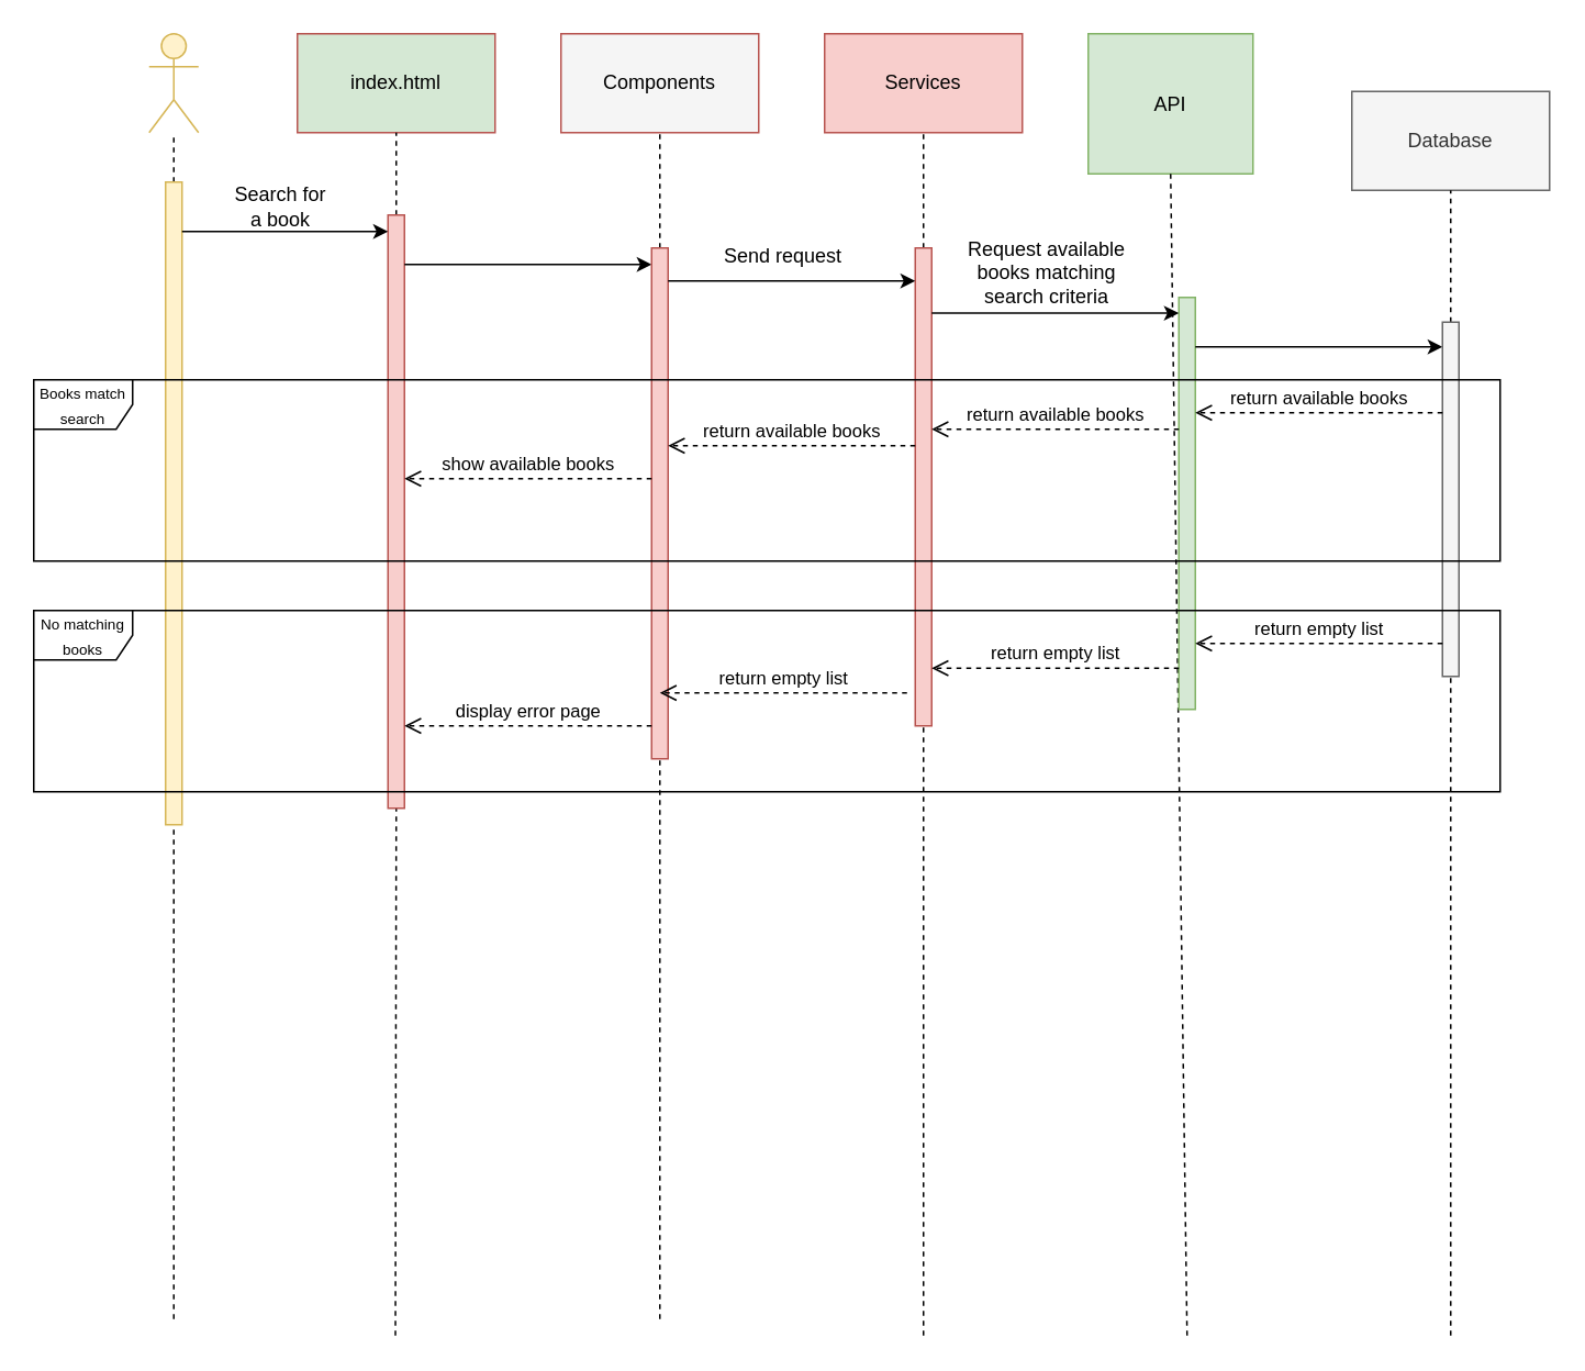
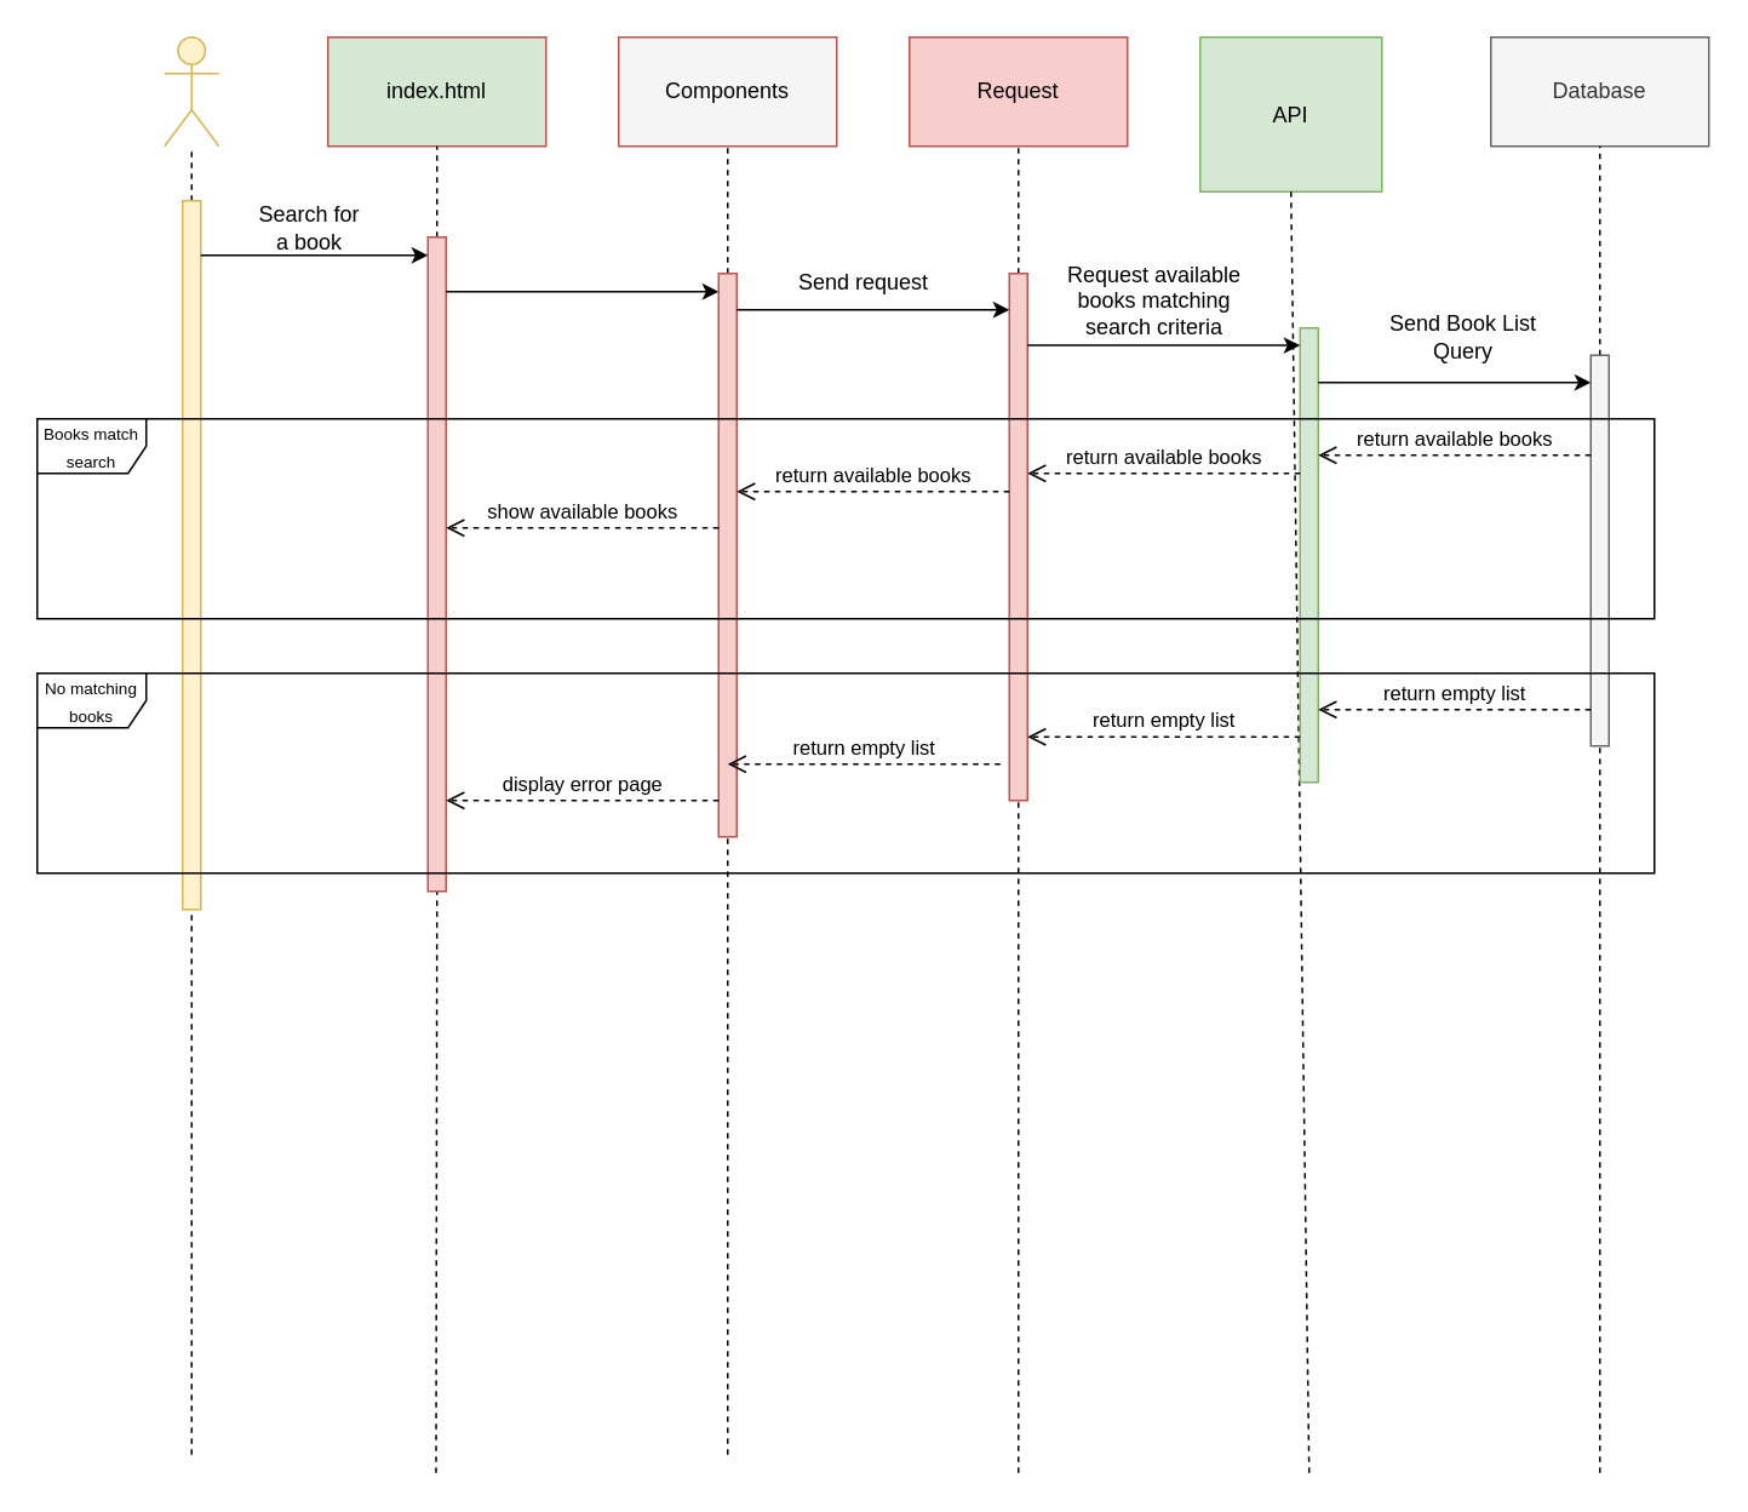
  <mxCell id="0" />
  <mxCell id="1" parent="0" />
  <mxCell id="2" value="index.html" style="rounded=0;whiteSpace=wrap;html=1;fillColor=#d5e8d4;strokeColor=#b85450;" vertex="1" parent="1"><mxGeometry x="180" y="20" width="120" height="60" as="geometry" /></mxCell>
  <mxCell id="3" value="Components" style="rounded=0;whiteSpace=wrap;html=1;fillColor=#f5f5f5;strokeColor=#b85450;" vertex="1" parent="1"><mxGeometry x="340" y="20" width="120" height="60" as="geometry" /></mxCell>
- <mxCell id="4" value="Services" style="rounded=0;whiteSpace=wrap;html=1;fillColor=#f8cecc;strokeColor=#b85450;" vertex="1" parent="1"><mxGeometry x="500" y="20" width="120" height="60" as="geometry" /></mxCell>
+ <mxCell id="4" value="Request" style="rounded=0;whiteSpace=wrap;html=1;fillColor=#f8cecc;strokeColor=#b85450;" vertex="1" parent="1"><mxGeometry x="500" y="20" width="120" height="60" as="geometry" /></mxCell>
  <mxCell id="5" value="API" style="rounded=0;whiteSpace=wrap;html=1;fillColor=#d5e8d4;strokeColor=#82b366;" vertex="1" parent="1"><mxGeometry x="660" y="20" width="100" height="85" as="geometry" /></mxCell>
- <mxCell id="6" value="Database" style="rounded=0;whiteSpace=wrap;html=1;fillColor=#f5f5f5;fontColor=#333333;strokeColor=#666666;" vertex="1" parent="1"><mxGeometry x="820" y="55" width="120" height="60" as="geometry" /></mxCell>
+ <mxCell id="6" value="Database" style="rounded=0;whiteSpace=wrap;html=1;fillColor=#f5f5f5;fontColor=#333333;strokeColor=#666666;" vertex="1" parent="1"><mxGeometry x="820" y="20" width="120" height="60" as="geometry" /></mxCell>
  <mxCell id="7" value="" style="shape=umlActor;verticalLabelPosition=bottom;verticalAlign=top;html=1;outlineConnect=0;fillColor=#fff2cc;strokeColor=#d6b656;" vertex="1" parent="1"><mxGeometry x="90" y="20" width="30" height="60" as="geometry" /></mxCell>
  <mxCell id="8" value="" style="endArrow=none;dashed=1;html=1;rounded=0;entryX=0.5;entryY=1;entryDx=0;entryDy=0;" edge="1" parent="1" source="24" target="3"><mxGeometry width="50" height="50" relative="1" as="geometry"><mxPoint x="400" y="800" as="sourcePoint" /><mxPoint x="470" y="300" as="targetPoint" /></mxGeometry></mxCell>
  <mxCell id="9" value="" style="endArrow=none;dashed=1;html=1;rounded=0;entryX=0.5;entryY=1;entryDx=0;entryDy=0;" edge="1" parent="1" source="18" target="2"><mxGeometry width="50" height="50" relative="1" as="geometry"><mxPoint x="239.5" y="810" as="sourcePoint" /><mxPoint x="239.5" y="90" as="targetPoint" /></mxGeometry></mxCell>
  <mxCell id="10" value="" style="endArrow=none;dashed=1;html=1;rounded=0;entryX=0.5;entryY=1;entryDx=0;entryDy=0;" edge="1" parent="1" source="22" target="4"><mxGeometry width="50" height="50" relative="1" as="geometry"><mxPoint x="560" y="810" as="sourcePoint" /><mxPoint x="420" y="100" as="targetPoint" /></mxGeometry></mxCell>
  <mxCell id="11" value="" style="endArrow=none;dashed=1;html=1;rounded=0;entryX=0.5;entryY=1;entryDx=0;entryDy=0;" edge="1" parent="1" target="5"><mxGeometry width="50" height="50" relative="1" as="geometry"><mxPoint x="720" y="810" as="sourcePoint" /><mxPoint x="570" y="90" as="targetPoint" /></mxGeometry></mxCell>
  <mxCell id="12" value="" style="endArrow=none;dashed=1;html=1;rounded=0;entryX=0.5;entryY=1;entryDx=0;entryDy=0;" edge="1" parent="1" source="31" target="6"><mxGeometry width="50" height="50" relative="1" as="geometry"><mxPoint x="880" y="810" as="sourcePoint" /><mxPoint x="580" y="100" as="targetPoint" /></mxGeometry></mxCell>
  <mxCell id="13" value="" style="endArrow=none;dashed=1;html=1;rounded=0;" edge="1" parent="1" source="15" target="7"><mxGeometry width="50" height="50" relative="1" as="geometry"><mxPoint x="105" y="800" as="sourcePoint" /><mxPoint x="110" y="150" as="targetPoint" /></mxGeometry></mxCell>
  <mxCell id="14" value="" style="endArrow=none;dashed=1;html=1;rounded=0;" edge="1" parent="1" target="15"><mxGeometry width="50" height="50" relative="1" as="geometry"><mxPoint x="105" y="800" as="sourcePoint" /><mxPoint x="105" y="80" as="targetPoint" /></mxGeometry></mxCell>
  <mxCell id="15" value="" style="html=1;points=[[0,0,0,0,5],[0,1,0,0,-5],[1,0,0,0,5],[1,1,0,0,-5]];perimeter=orthogonalPerimeter;outlineConnect=0;targetShapes=umlLifeline;portConstraint=eastwest;newEdgeStyle={&quot;curved&quot;:0,&quot;rounded&quot;:0};fillColor=#fff2cc;strokeColor=#d6b656;" vertex="1" parent="1"><mxGeometry x="100" y="110" width="10" height="390" as="geometry" /></mxCell>
  <mxCell id="16" value="Search for a book" style="text;html=1;align=center;verticalAlign=middle;whiteSpace=wrap;rounded=0;" vertex="1" parent="1"><mxGeometry x="140" y="110" width="60" height="30" as="geometry" /></mxCell>
  <mxCell id="17" value="" style="endArrow=none;dashed=1;html=1;rounded=0;entryX=0.5;entryY=1;entryDx=0;entryDy=0;" edge="1" parent="1" target="18"><mxGeometry width="50" height="50" relative="1" as="geometry"><mxPoint x="239.5" y="810" as="sourcePoint" /><mxPoint x="240" y="80" as="targetPoint" /></mxGeometry></mxCell>
  <mxCell id="18" value="" style="html=1;points=[[0,0,0,0,5],[0,1,0,0,-5],[1,0,0,0,5],[1,1,0,0,-5]];perimeter=orthogonalPerimeter;outlineConnect=0;targetShapes=umlLifeline;portConstraint=eastwest;newEdgeStyle={&quot;curved&quot;:0,&quot;rounded&quot;:0};fillColor=#f8cecc;strokeColor=#b85450;" vertex="1" parent="1"><mxGeometry x="235" y="130" width="10" height="360" as="geometry" /></mxCell>
  <mxCell id="19" value="" style="endArrow=classic;html=1;rounded=0;" edge="1" parent="1"><mxGeometry width="50" height="50" relative="1" as="geometry"><mxPoint x="110" y="140" as="sourcePoint" /><mxPoint x="235" y="140" as="targetPoint" /></mxGeometry></mxCell>
  <mxCell id="20" value="" style="endArrow=classic;html=1;rounded=0;" edge="1" parent="1" target="24"><mxGeometry width="50" height="50" relative="1" as="geometry"><mxPoint x="245" y="160" as="sourcePoint" /><mxPoint x="350" y="170" as="targetPoint" /></mxGeometry></mxCell>
  <mxCell id="21" value="" style="endArrow=none;dashed=1;html=1;rounded=0;entryX=0.5;entryY=1;entryDx=0;entryDy=0;" edge="1" parent="1" target="22"><mxGeometry width="50" height="50" relative="1" as="geometry"><mxPoint x="560" y="810" as="sourcePoint" /><mxPoint x="560" y="80" as="targetPoint" /></mxGeometry></mxCell>
  <mxCell id="22" value="" style="html=1;points=[[0,0,0,0,5],[0,1,0,0,-5],[1,0,0,0,5],[1,1,0,0,-5]];perimeter=orthogonalPerimeter;outlineConnect=0;targetShapes=umlLifeline;portConstraint=eastwest;newEdgeStyle={&quot;curved&quot;:0,&quot;rounded&quot;:0};fillColor=#f8cecc;strokeColor=#b85450;" vertex="1" parent="1"><mxGeometry x="555" y="150" width="10" height="290" as="geometry" /></mxCell>
  <mxCell id="23" value="" style="endArrow=none;dashed=1;html=1;rounded=0;entryX=0.5;entryY=1;entryDx=0;entryDy=0;" edge="1" parent="1" target="24"><mxGeometry width="50" height="50" relative="1" as="geometry"><mxPoint x="400" y="800" as="sourcePoint" /><mxPoint x="400" y="80" as="targetPoint" /></mxGeometry></mxCell>
  <mxCell id="24" value="" style="html=1;points=[[0,0,0,0,5],[0,1,0,0,-5],[1,0,0,0,5],[1,1,0,0,-5]];perimeter=orthogonalPerimeter;outlineConnect=0;targetShapes=umlLifeline;portConstraint=eastwest;newEdgeStyle={&quot;curved&quot;:0,&quot;rounded&quot;:0};fillColor=#f8cecc;strokeColor=#b85450;" vertex="1" parent="1"><mxGeometry x="395" y="150" width="10" height="310" as="geometry" /></mxCell>
  <mxCell id="25" value="" style="html=1;points=[[0,0,0,0,5],[0,1,0,0,-5],[1,0,0,0,5],[1,1,0,0,-5]];perimeter=orthogonalPerimeter;outlineConnect=0;targetShapes=umlLifeline;portConstraint=eastwest;newEdgeStyle={&quot;curved&quot;:0,&quot;rounded&quot;:0};fillColor=#d5e8d4;strokeColor=#82b366;" vertex="1" parent="1"><mxGeometry x="715" y="180" width="10" height="250" as="geometry" /></mxCell>
  <mxCell id="26" value="" style="endArrow=classic;html=1;rounded=0;" edge="1" parent="1"><mxGeometry width="50" height="50" relative="1" as="geometry"><mxPoint x="565" y="189.57" as="sourcePoint" /><mxPoint x="715" y="189.57" as="targetPoint" /></mxGeometry></mxCell>
+ <mxCell id="27" value="Send Book List Query" style="text;html=1;align=center;verticalAlign=middle;whiteSpace=wrap;rounded=0;" vertex="1" parent="1"><mxGeometry x="760" y="170" width="90" height="30" as="geometry" /></mxCell>
  <mxCell id="28" value="" style="endArrow=classic;html=1;rounded=0;" edge="1" parent="1"><mxGeometry width="50" height="50" relative="1" as="geometry"><mxPoint x="725" y="210" as="sourcePoint" /><mxPoint x="875" y="210" as="targetPoint" /></mxGeometry></mxCell>
  <mxCell id="29" value="Request available books matching search criteria" style="text;html=1;align=center;verticalAlign=middle;whiteSpace=wrap;rounded=0;" vertex="1" parent="1"><mxGeometry x="580" y="150" width="110" height="30" as="geometry" /></mxCell>
  <mxCell id="30" value="" style="endArrow=none;dashed=1;html=1;rounded=0;entryX=0.5;entryY=1;entryDx=0;entryDy=0;" edge="1" parent="1" target="31"><mxGeometry width="50" height="50" relative="1" as="geometry"><mxPoint x="880" y="810" as="sourcePoint" /><mxPoint x="880" y="80" as="targetPoint" /></mxGeometry></mxCell>
  <mxCell id="31" value="" style="html=1;points=[[0,0,0,0,5],[0,1,0,0,-5],[1,0,0,0,5],[1,1,0,0,-5]];perimeter=orthogonalPerimeter;outlineConnect=0;targetShapes=umlLifeline;portConstraint=eastwest;newEdgeStyle={&quot;curved&quot;:0,&quot;rounded&quot;:0};fillColor=#f5f5f5;strokeColor=#666666;fontColor=#333333;" vertex="1" parent="1"><mxGeometry x="875" y="195" width="10" height="215" as="geometry" /></mxCell>
  <mxCell id="32" value="return available books" style="html=1;verticalAlign=bottom;endArrow=open;dashed=1;endSize=8;curved=0;rounded=0;" edge="1" parent="1"><mxGeometry relative="1" as="geometry"><mxPoint x="875" y="250" as="sourcePoint" /><mxPoint x="725" y="250" as="targetPoint" /></mxGeometry></mxCell>
  <mxCell id="33" value="return available books" style="html=1;verticalAlign=bottom;endArrow=open;dashed=1;endSize=8;curved=0;rounded=0;" edge="1" parent="1"><mxGeometry relative="1" as="geometry"><mxPoint x="715" y="260" as="sourcePoint" /><mxPoint x="565" y="260" as="targetPoint" /></mxGeometry></mxCell>
  <mxCell id="34" value="return available books" style="html=1;verticalAlign=bottom;endArrow=open;dashed=1;endSize=8;curved=0;rounded=0;" edge="1" parent="1"><mxGeometry relative="1" as="geometry"><mxPoint x="555" y="270" as="sourcePoint" /><mxPoint x="405" y="270" as="targetPoint" /></mxGeometry></mxCell>
  <mxCell id="35" value="show available books" style="html=1;verticalAlign=bottom;endArrow=open;dashed=1;endSize=8;curved=0;rounded=0;" edge="1" parent="1"><mxGeometry relative="1" as="geometry"><mxPoint x="395" y="290" as="sourcePoint" /><mxPoint x="245" y="290" as="targetPoint" /></mxGeometry></mxCell>
  <mxCell id="36" value="" style="endArrow=classic;html=1;rounded=0;" edge="1" parent="1"><mxGeometry width="50" height="50" relative="1" as="geometry"><mxPoint x="405" y="170" as="sourcePoint" /><mxPoint x="555" y="170" as="targetPoint" /></mxGeometry></mxCell>
  <mxCell id="37" value="Send request" style="text;html=1;align=center;verticalAlign=middle;whiteSpace=wrap;rounded=0;" vertex="1" parent="1"><mxGeometry x="430" y="140" width="90" height="30" as="geometry" /></mxCell>
  <mxCell id="38" value="&lt;font style=&quot;font-size: 9px;&quot;&gt;Books match search&lt;/font&gt;" style="shape=umlFrame;whiteSpace=wrap;html=1;pointerEvents=0;" vertex="1" parent="1"><mxGeometry y="230" width="890" height="110" as="geometry" x="20" /></mxCell>
  <mxCell id="39" value="&lt;font style=&quot;font-size: 9px;&quot;&gt;No matching books&lt;/font&gt;" style="shape=umlFrame;whiteSpace=wrap;html=1;pointerEvents=0;" vertex="1" parent="1"><mxGeometry y="370" width="890" height="110" as="geometry" x="20" /></mxCell>
  <mxCell id="40" value="return empty list" style="html=1;verticalAlign=bottom;endArrow=open;dashed=1;endSize=8;curved=0;rounded=0;" edge="1" parent="1"><mxGeometry relative="1" as="geometry"><mxPoint x="875" y="390" as="sourcePoint" /><mxPoint x="725" y="390" as="targetPoint" /></mxGeometry></mxCell>
  <mxCell id="41" value="return empty list" style="html=1;verticalAlign=bottom;endArrow=open;dashed=1;endSize=8;curved=0;rounded=0;" edge="1" parent="1"><mxGeometry relative="1" as="geometry"><mxPoint x="715" y="405" as="sourcePoint" /><mxPoint x="565" y="405" as="targetPoint" /></mxGeometry></mxCell>
  <mxCell id="42" value="return empty list" style="html=1;verticalAlign=bottom;endArrow=open;dashed=1;endSize=8;curved=0;rounded=0;" edge="1" parent="1"><mxGeometry relative="1" as="geometry"><mxPoint x="550" y="420" as="sourcePoint" /><mxPoint x="400" y="420" as="targetPoint" /></mxGeometry></mxCell>
  <mxCell id="43" value="display error page" style="html=1;verticalAlign=bottom;endArrow=open;dashed=1;endSize=8;curved=0;rounded=0;" edge="1" parent="1"><mxGeometry relative="1" as="geometry"><mxPoint x="395" y="440" as="sourcePoint" /><mxPoint x="245" y="440" as="targetPoint" /></mxGeometry></mxCell>
